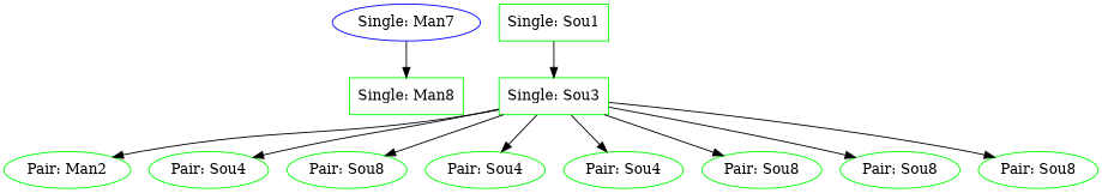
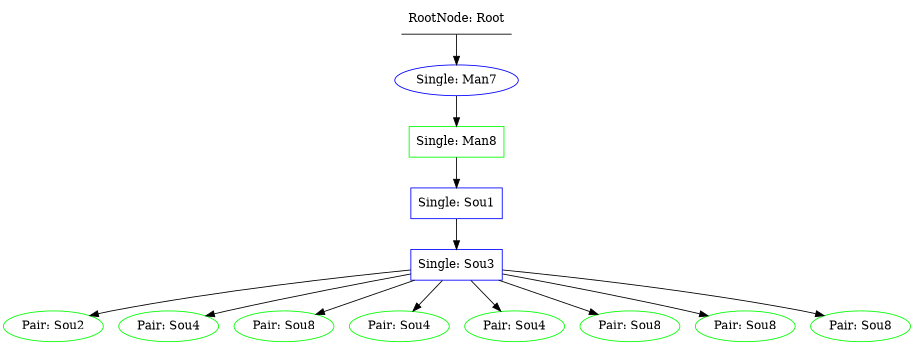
  digraph {
    node [color=green shape=oval]
+   n1 [color=black label="RootNode: Root" shape=underline]
    n2 [color=blue label="Single: Man7" shape=ellipse]
    n3 [label="Single: Man8" shape=box]
-   n4 [label="Single: Sou1" shape=box]
-   n5 [label="Single: Sou3" shape=box]
-   n6 [label="Pair: Man2"]
+   n4 [color=blue label="Single: Sou1" shape=box]
+   n5 [color=blue label="Single: Sou3" shape=box]
+   n6 [label="Pair: Sou2"]
    n7 [label="Pair: Sou4"]
    n8 [label="Pair: Sou8"]
    n9 [label="Pair: Sou4"]
    n10 [label="Pair: Sou4"]
    n11 [label="Pair: Sou8"]
    n12 [label="Pair: Sou8"]
    n13 [label="Pair: Sou8"]
+   n1 -> n2
    n2 -> n3
+   n3 -> n4
    n4 -> n5
    n5 -> n6
    n5 -> n7
    n5 -> n8
    n5 -> n9
    n5 -> n10
    n5 -> n11
    n5 -> n12
    n5 -> n13
  }
